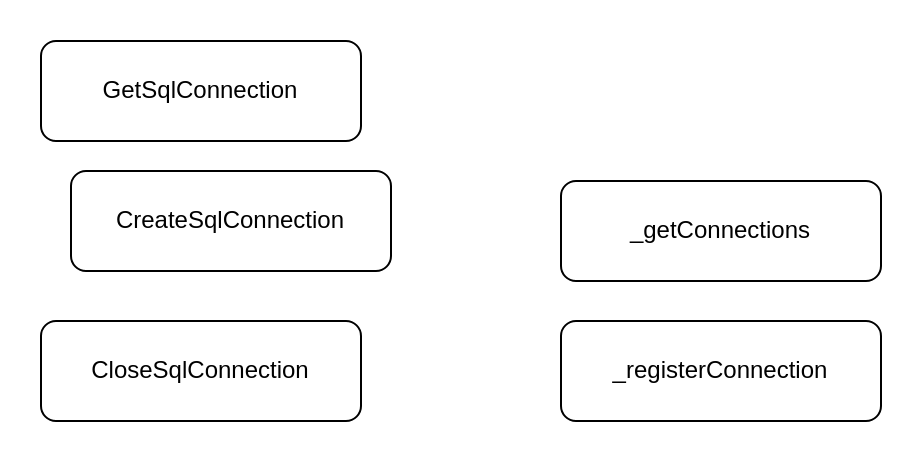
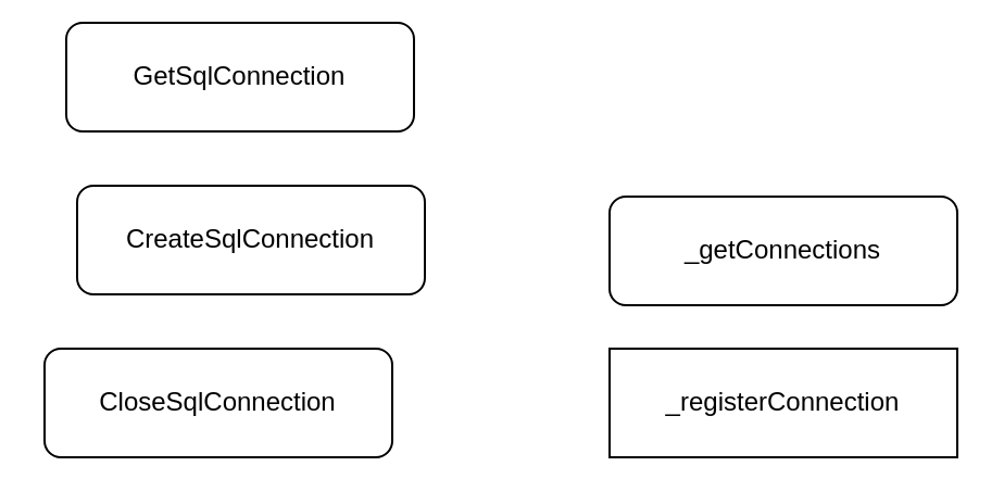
  <mxCell id="0" />
  <mxCell id="1" parent="0" />
  <mxCell id="2" value="CreateSqlConnection" style="rounded=1;whiteSpace=wrap;html=1;" parent="1" vertex="1"><mxGeometry x="35" y="85" width="160" height="50" as="geometry" /></mxCell>
- <mxCell id="3" value="_registerConnection" style="rounded=1;whiteSpace=wrap;html=1;" parent="1" vertex="1"><mxGeometry x="280" y="160" width="160" height="50" as="geometry" /></mxCell>
+ <mxCell id="3" value="_registerConnection" style="whiteSpace=wrap;html=1;rounded=0;" parent="1" vertex="1"><mxGeometry x="280" y="160" width="160" height="50" as="geometry" /></mxCell>
  <mxCell id="4" value="_getConnections" style="rounded=1;whiteSpace=wrap;html=1;" vertex="1" parent="1"><mxGeometry x="280" y="90" width="160" height="50" as="geometry" /></mxCell>
  <mxCell id="5" value="CloseSqlConnection" style="rounded=1;whiteSpace=wrap;html=1;" vertex="1" parent="1"><mxGeometry x="20" y="160" width="160" height="50" as="geometry" /></mxCell>
- <mxCell id="6" value="GetSqlConnection" style="rounded=1;whiteSpace=wrap;html=1;" vertex="1" parent="1"><mxGeometry x="20" y="20" width="160" height="50" as="geometry" /></mxCell>
+ <mxCell id="6" value="GetSqlConnection" style="rounded=1;whiteSpace=wrap;html=1;" vertex="1" parent="1"><mxGeometry x="30" y="10" width="160" height="50" as="geometry" /></mxCell>
